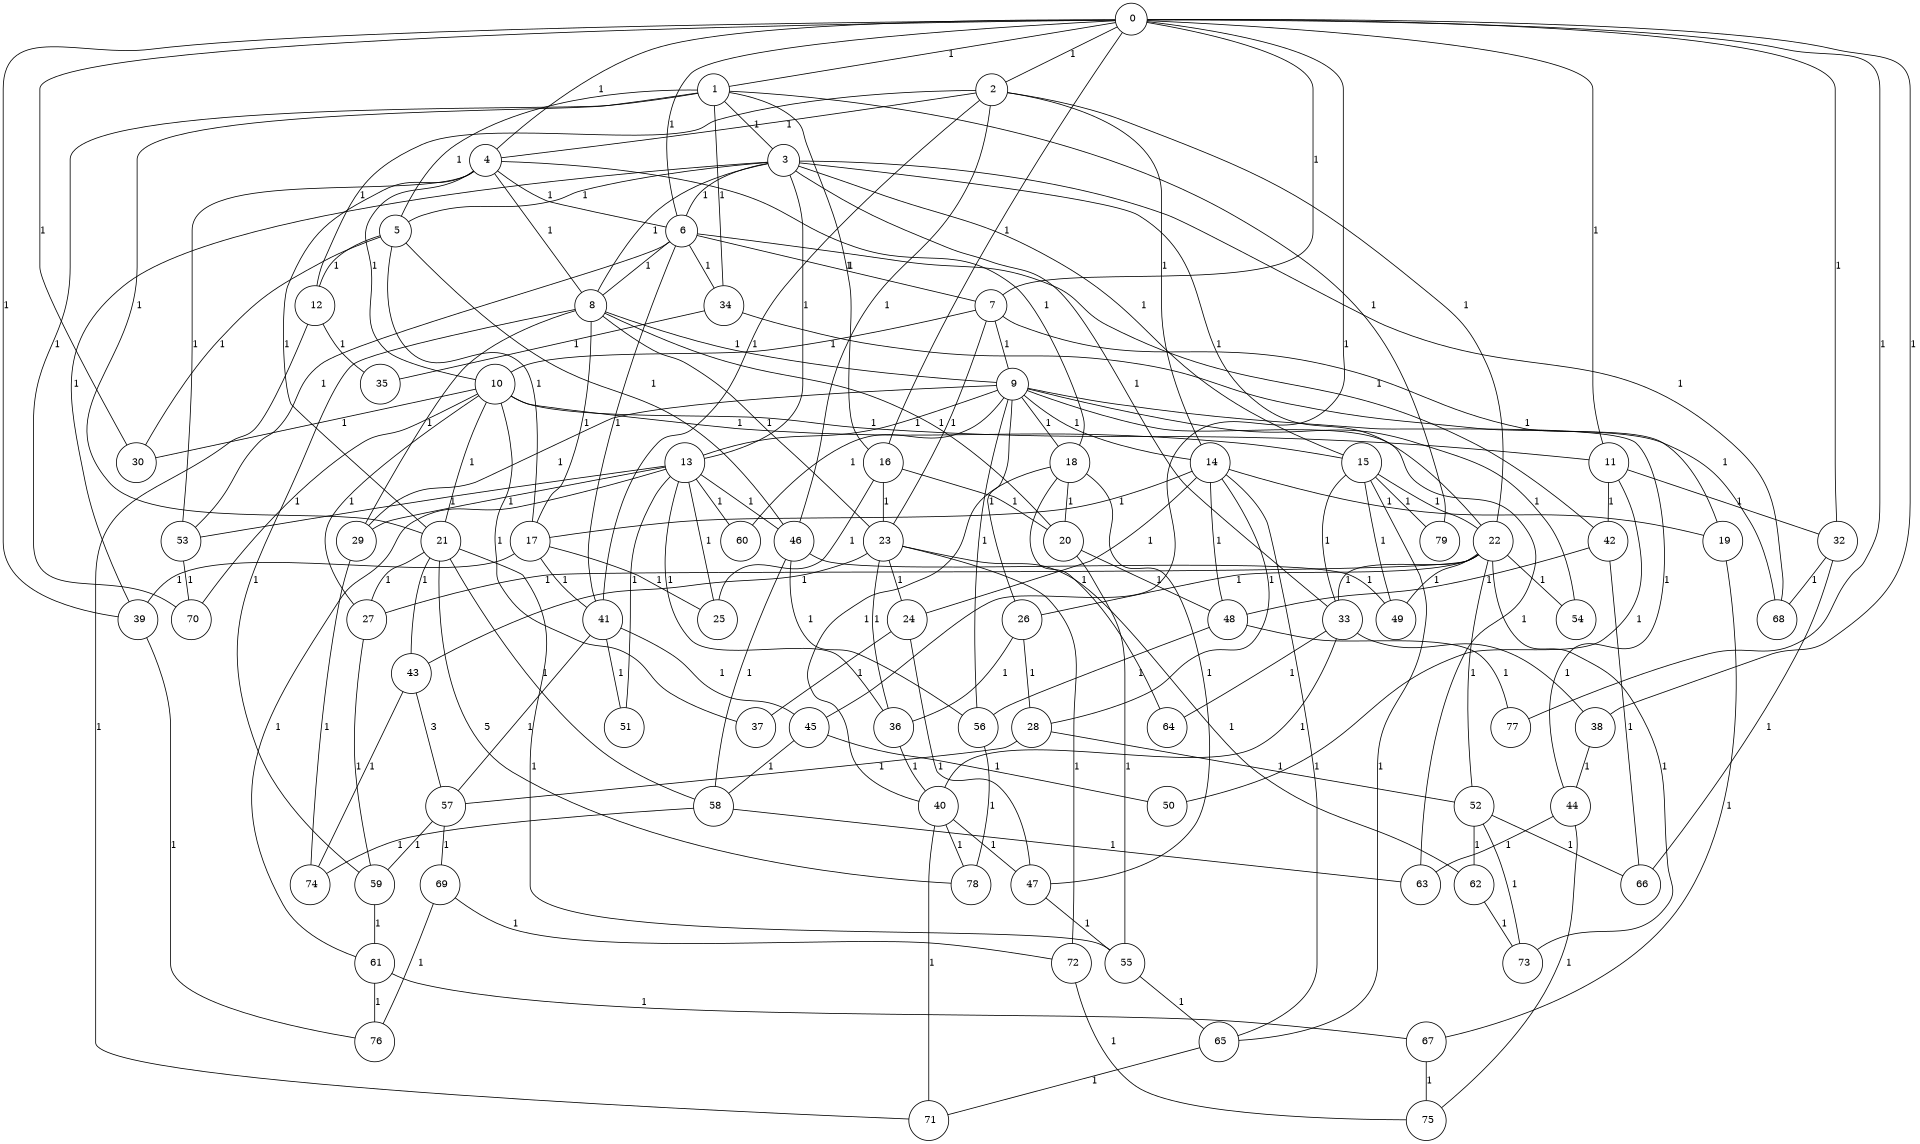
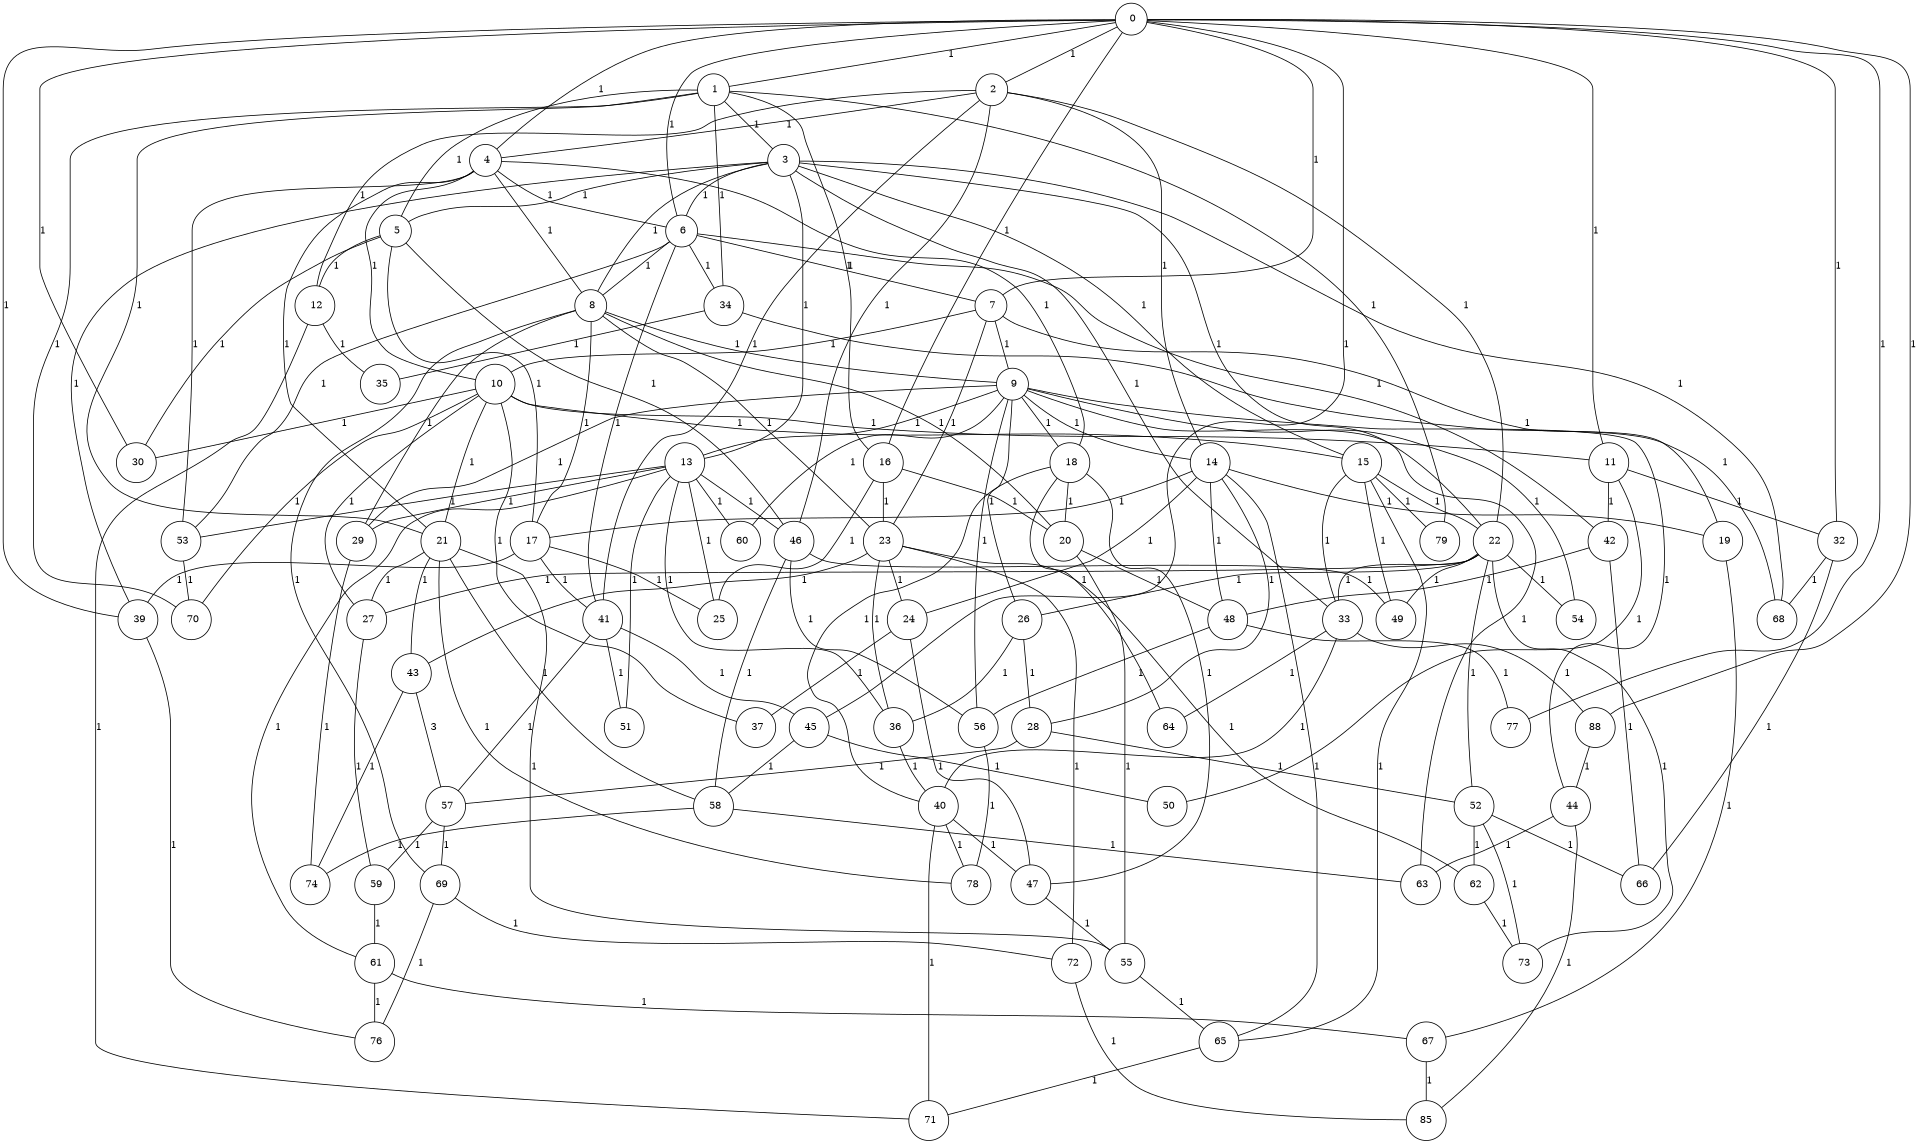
  graph {
    fixedsize="true;"
    node [color=black fontsize=12 hight=.12 shape=circle]
    edge [fontsize=12]
    n1 [label=" 0" width=.12]
    n2 [label=" 1" width=.12]
    n3 [label=" 2" width=.12]
    n4 [label=" 4" width=.12]
    n5 [label=" 6" width=.12]
    n6 [label=" 7" width=.12]
    n7 [label=" 11" width=.12]
    n8 [label=" 16" width=.12]
    n9 [label=" 30" width=.12]
    n10 [label=" 32" width=.12]
-   n11 [label=" 38" width=.12]
+   n11 [label=88 width=.12]
    n12 [label=" 39" width=.12]
    n13 [label=" 45" width=.12]
    n14 [label=" 77" width=.12]
    n15 [label=" 3" width=.12]
    n16 [label=" 5" width=.12]
    n17 [label=" 21" width=.12]
    n18 [label=" 34" width=.12]
    n19 [label=" 70" width=.12]
    n20 [label=" 79" width=.12]
    n21 [label=" 12" width=.12]
    n22 [label=" 14" width=.12]
    n23 [label=" 22" width=.12]
    n24 [label=" 41" width=.12]
    n25 [label=" 46" width=.12]
    n26 [label=" 8" width=.12]
    n27 [label=" 10" width=.12]
    n28 [label=" 18" width=.12]
    n29 [label=" 53" width=.12]
    n30 [label=" 42" width=.12]
    n31 [label=" 9" width=.12]
    n32 [label=" 19" width=.12]
    n33 [label=" 23" width=.12]
    n34 [label=" 50" width=.12]
    n35 [label=" 20" width=.12]
    n36 [label=" 25" width=.12]
    n37 [label=" 68" width=.12]
    n38 [label=" 66" width=.12]
    n39 [label=" 44" width=.12]
    n40 [label=" 76" width=.12]
    n41 [label=" 58" width=.12]
    n42 [label=" 13" width=.12]
    n43 [label=" 15" width=.12]
    n44 [label=" 33" width=.12]
    n45 [label=" 17" width=.12]
    n46 [label=" 27" width=.12]
    n47 [label=" 55" width=.12]
    n48 [label=" 43" width=.12]
    n49 [label=" 78" width=.12]
    n50 [label=" 35" width=.12]
    n51 [label=" 71" width=.12]
    n52 [label=" 24" width=.12]
    n53 [label=" 28" width=.12]
    n54 [label=" 48" width=.12]
    n55 [label=" 65" width=.12]
    n56 [label=" 26" width=.12]
    n57 [label=" 54" width=.12]
    n58 [label=" 49" width=.12]
    n59 [label=" 52" width=.12]
    n60 [label=" 73" width=.12]
    n61 [label=" 51" width=.12]
    n62 [label=" 57" width=.12]
    n63 [label=" 56" width=.12]
    n64 [label=" 29" width=.12]
    n65 [label=" 69" width=.12]
    n66 [label=" 60" width=.12]
    n67 [label=" 36" width=.12]
    n68 [label=" 61" width=.12]
    n69 [label=" 40" width=.12]
    n70 [label=" 64" width=.12]
    n71 [label=" 37" width=.12]
    n72 [label=" 47" width=.12]
    n73 [label=" 63" width=.12]
    n74 [label=" 67" width=.12]
    n75 [label=" 62" width=.12]
    n76 [label=" 72" width=.12]
    n77 [label=" 74" width=.12]
-   n78 [label=" 75" width=.12]
+   n78 [label=85 width=.12]
    n79 [label=" 59" width=.12]
    n1 -- n2 [label=1]
    n1 -- n3 [label=1]
    n1 -- n4 [label=1]
    n1 -- n5 [label=1]
    n1 -- n6 [label=1]
    n1 -- n7 [label=1]
    n1 -- n8 [label=1]
    n1 -- n9 [label=1]
    n1 -- n10 [label=1]
    n1 -- n11 [label=1]
    n1 -- n12 [label=1]
    n1 -- n13 [label=1]
    n1 -- n14 [label=1]
    n2 -- n8 [label=1]
    n2 -- n15 [label=1]
    n2 -- n16 [label=1]
    n2 -- n17 [label=1]
    n2 -- n18 [label=1]
    n2 -- n19 [label=1]
    n2 -- n20 [label=1]
    n3 -- n4 [label=1]
    n3 -- n21 [label=1]
    n3 -- n22 [label=1]
    n3 -- n23 [label=1]
    n3 -- n24 [label=1]
    n3 -- n25 [label=1]
    n4 -- n5 [label=1]
    n4 -- n17 [label=1]
    n4 -- n26 [label=1]
    n4 -- n27 [label=1]
    n4 -- n28 [label=1]
    n4 -- n29 [label=1]
    n5 -- n6 [label=1]
    n5 -- n18 [label=1]
    n5 -- n24 [label=1]
    n5 -- n26 [label=1]
    n5 -- n29 [label=1]
    n5 -- n30 [label=1]
    n6 -- n27 [label=1]
    n6 -- n31 [label=1]
    n6 -- n32 [label=1]
    n6 -- n33 [label=1]
    n7 -- n10 [label=1]
    n7 -- n30 [label=1]
    n7 -- n34 [label=1]
    n8 -- n33 [label=1]
    n8 -- n35 [label=1]
    n8 -- n36 [label=1]
    n10 -- n37 [label=1]
    n10 -- n38 [label=1]
    n11 -- n39 [label=1]
    n12 -- n40 [label=1]
    n13 -- n34 [label=1]
    n13 -- n41 [label=1]
    n15 -- n5 [label=1]
    n15 -- n12 [label=1]
    n15 -- n16 [label=1]
    n15 -- n23 [label=1]
    n15 -- n26 [label=1]
    n15 -- n37 [label=1]
    n15 -- n42 [label=1]
    n15 -- n43 [label=1]
    n15 -- n44 [label=1]
    n16 -- n9 [label=1]
    n16 -- n21 [label=1]
    n16 -- n25 [label=1]
    n16 -- n45 [label=1]
    n17 -- n41 [label=1]
    n17 -- n46 [label=1]
    n17 -- n47 [label=1]
    n17 -- n48 [label=1]
-   n17 -- n49 [label=5]
+   n17 -- n49 [label=1]
    n18 -- n37 [label=1]
    n18 -- n50 [label=1]
    n21 -- n50 [label=1]
    n21 -- n51 [label=1]
    n22 -- n32 [label=1]
    n22 -- n45 [label=1]
    n22 -- n52 [label=1]
    n22 -- n53 [label=1]
    n22 -- n54 [label=1]
    n22 -- n55 [label=1]
    n23 -- n44 [label=1]
    n23 -- n46 [label=1]
    n23 -- n56 [label=1]
    n23 -- n57 [label=1]
    n23 -- n58 [label=1]
    n23 -- n59 [label=1]
    n23 -- n60 [label=1]
    n24 -- n13 [label=1]
    n24 -- n61 [label=1]
    n24 -- n62 [label=1]
    n25 -- n41 [label=1]
    n25 -- n58 [label=1]
    n25 -- n63 [label=1]
    n26 -- n31 [label=1]
    n26 -- n33 [label=1]
    n26 -- n35 [label=1]
    n26 -- n45 [label=1]
    n26 -- n64 [label=1]
-   n26 -- n79 [label=1]
+   n26 -- n65 [label=1]
    n27 -- n7 [label=1]
    n27 -- n9 [label=1]
    n27 -- n17 [label=1]
    n27 -- n19 [label=1]
    n27 -- n43 [label=1]
    n27 -- n46 [label=1]
    n27 -- n71 [label=1]
    n28 -- n35 [label=1]
    n28 -- n69 [label=1]
    n28 -- n70 [label=1]
    n28 -- n72 [label=1]
    n29 -- n19 [label=1]
    n30 -- n38 [label=1]
    n30 -- n54 [label=1]
    n31 -- n22 [label=1]
    n31 -- n28 [label=1]
    n31 -- n39 [label=1]
    n31 -- n42 [label=1]
    n31 -- n56 [label=1]
    n31 -- n57 [label=1]
    n31 -- n63 [label=1]
    n31 -- n64 [label=1]
    n31 -- n66 [label=1]
    n31 -- n73 [label=1]
    n32 -- n74 [label=1]
    n33 -- n48 [label=1]
    n33 -- n52 [label=1]
    n33 -- n67 [label=1]
    n33 -- n75 [label=1]
    n33 -- n76 [label=1]
    n35 -- n47 [label=1]
    n35 -- n54 [label=1]
    n39 -- n73 [label=1]
    n39 -- n78 [label=1]
    n41 -- n73 [label=1]
    n41 -- n77 [label=1]
    n42 -- n25 [label=1]
    n42 -- n29 [label=1]
    n42 -- n36 [label=1]
    n42 -- n61 [label=1]
    n42 -- n64 [label=1]
    n42 -- n66 [label=1]
    n42 -- n67 [label=1]
    n42 -- n68 [label=1]
    n43 -- n20 [label=1]
    n43 -- n23 [label=1]
    n43 -- n44 [label=1]
    n43 -- n55 [label=1]
    n43 -- n58 [label=1]
    n44 -- n11 [label=1]
    n44 -- n69 [label=1]
    n44 -- n70 [label=1]
    n45 -- n12 [label=1]
    n45 -- n24 [label=1]
    n45 -- n36 [label=1]
    n46 -- n79 [label=1]
    n47 -- n55 [label=1]
    n48 -- n62 [label=3]
    n48 -- n77 [label=1]
    n52 -- n71 [label=1]
    n52 -- n72 [label=1]
    n53 -- n59 [label=1]
    n53 -- n62 [label=1]
    n54 -- n14 [label=1]
    n54 -- n63 [label=1]
    n55 -- n51 [label=1]
    n56 -- n53 [label=1]
    n56 -- n67 [label=1]
    n59 -- n38 [label=1]
    n59 -- n60 [label=1]
    n59 -- n75 [label=1]
    n62 -- n65 [label=1]
    n62 -- n79 [label=1]
    n63 -- n49 [label=1]
    n64 -- n77 [label=1]
    n65 -- n40 [label=1]
    n65 -- n76 [label=1]
    n67 -- n69 [label=1]
    n68 -- n40 [label=1]
    n68 -- n74 [label=1]
    n69 -- n49 [label=1]
    n69 -- n51 [label=1]
    n69 -- n72 [label=1]
    n72 -- n47 [label=1]
    n74 -- n78 [label=1]
    n75 -- n60 [label=1]
    n76 -- n78 [label=1]
    n79 -- n68 [label=1]
  }
